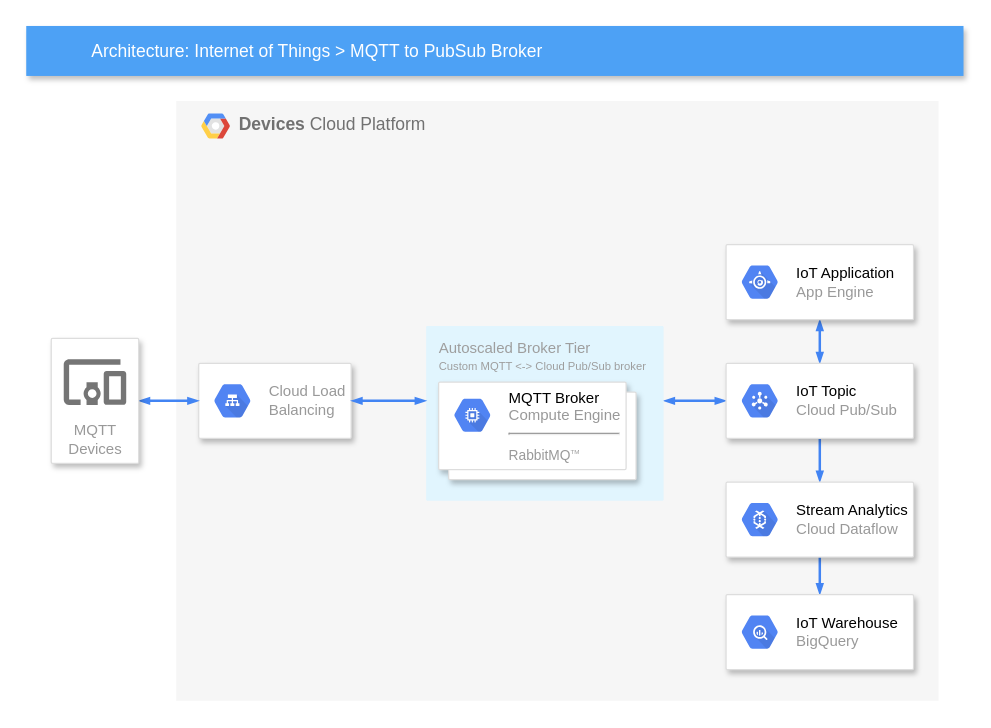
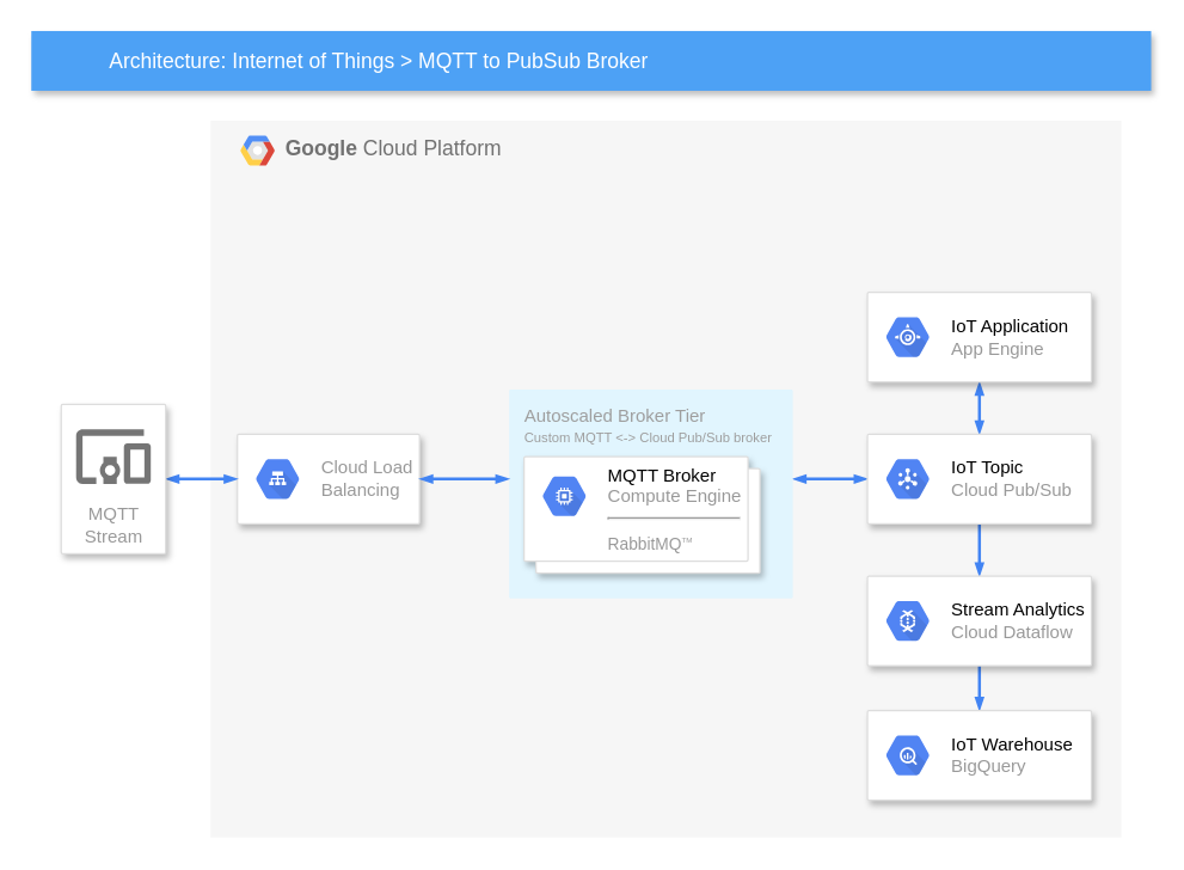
  <mxCell id="0" />
  <mxCell id="1" parent="0" />
- <mxCell id="2" value="&lt;b&gt;Devices &lt;/b&gt;Cloud Platform" style="fillColor=#F6F6F6;strokeColor=none;shadow=0;gradientColor=none;fontSize=14;align=left;spacing=10;fontColor=#717171;9E9E9E;verticalAlign=top;spacingTop=-4;fontStyle=0;spacingLeft=40;html=1;" parent="1" vertex="1"><mxGeometry x="140.5" y="80" width="610" height="480" as="geometry" /></mxCell>
+ <mxCell id="2" value="&lt;b&gt;Google &lt;/b&gt;Cloud Platform" style="fillColor=#F6F6F6;strokeColor=none;shadow=0;gradientColor=none;fontSize=14;align=left;spacing=10;fontColor=#717171;9E9E9E;verticalAlign=top;spacingTop=-4;fontStyle=0;spacingLeft=40;html=1;" parent="1" vertex="1"><mxGeometry x="140.5" y="80" width="610" height="480" as="geometry" /></mxCell>
  <mxCell id="3" value="" style="shape=mxgraph.gcp2.google_cloud_platform;fillColor=#F6F6F6;strokeColor=none;shadow=0;gradientColor=none;" parent="2" vertex="1"><mxGeometry width="23" height="20" relative="1" as="geometry"><mxPoint x="20" y="10" as="offset" /></mxGeometry></mxCell>
  <mxCell id="4" value="" style="strokeColor=#dddddd;fillColor=#ffffff;shadow=1;strokeWidth=1;rounded=1;absoluteArcSize=1;arcSize=2;fontSize=10;fontColor=#9E9E9E;align=center;html=1;" parent="2" vertex="1"><mxGeometry x="18" y="210" width="122" height="60" as="geometry" /></mxCell>
  <mxCell id="5" value="Cloud Load&#10;Balancing" style="dashed=0;connectable=0;html=1;fillColor=#5184F3;strokeColor=none;shape=mxgraph.gcp2.hexIcon;prIcon=cloud_load_balancing;part=1;labelPosition=right;verticalLabelPosition=middle;align=left;verticalAlign=middle;spacingLeft=5;fontColor=#999999;fontSize=12;" parent="4" vertex="1"><mxGeometry y="0.5" width="44" height="39" relative="1" as="geometry"><mxPoint x="5" y="-19.5" as="offset" /></mxGeometry></mxCell>
  <mxCell id="6" style="edgeStyle=elbowEdgeStyle;rounded=0;elbow=vertical;html=1;labelBackgroundColor=none;startArrow=blockThin;startFill=1;startSize=4;endArrow=blockThin;endFill=1;endSize=4;jettySize=auto;orthogonalLoop=1;strokeColor=#4284F3;strokeWidth=2;fontSize=12;fontColor=#000000;align=center;dashed=0;" parent="1" source="7" target="19" edge="1"><mxGeometry relative="1" as="geometry" /></mxCell>
  <mxCell id="7" value="Autoscaled Broker Tier&lt;br&gt;&lt;font style=&quot;font-size: 9px&quot;&gt;Custom MQTT &amp;lt;-&amp;gt; Cloud Pub/Sub broker&lt;/font&gt;&lt;br&gt;" style="rounded=1;absoluteArcSize=1;arcSize=2;html=1;strokeColor=none;gradientColor=none;shadow=0;dashed=0;strokeColor=none;fontSize=12;fontColor=#9E9E9E;align=left;verticalAlign=top;spacing=10;spacingTop=-4;fillColor=#E1F5FE;" parent="1" vertex="1"><mxGeometry x="340.5" y="260" width="190" height="140" as="geometry" /></mxCell>
  <mxCell id="8" value="Architecture: Internet of Things &amp;gt; MQTT to PubSub Broker" style="fillColor=#4DA1F5;strokeColor=none;shadow=1;gradientColor=none;fontSize=14;align=left;spacingLeft=50;fontColor=#ffffff;html=1;" parent="1" vertex="1"><mxGeometry x="20.5" y="20" width="750" height="40" as="geometry" /></mxCell>
  <mxCell id="9" style="edgeStyle=elbowEdgeStyle;rounded=0;elbow=vertical;html=1;labelBackgroundColor=none;startArrow=blockThin;startFill=1;startSize=4;endArrow=blockThin;endFill=1;endSize=4;jettySize=auto;orthogonalLoop=1;strokeColor=#4284F3;strokeWidth=2;fontSize=12;fontColor=#000000;align=center;dashed=0;" parent="1" source="10" target="4" edge="1"><mxGeometry relative="1" as="geometry" /></mxCell>
- <mxCell id="10" value="MQTT&lt;br&gt;Devices&lt;br&gt;" style="strokeColor=#dddddd;fillColor=#ffffff;shadow=1;strokeWidth=1;rounded=1;absoluteArcSize=1;arcSize=2;labelPosition=center;verticalLabelPosition=middle;align=center;verticalAlign=bottom;spacingLeft=0;fontColor=#999999;fontSize=12;whiteSpace=wrap;spacingBottom=2;html=1;" parent="1" vertex="1"><mxGeometry x="40.5" y="270" width="70" height="100" as="geometry" /></mxCell>
+ <mxCell id="10" value="MQTT&lt;br&gt;Stream&lt;br&gt;" style="strokeColor=#dddddd;fillColor=#ffffff;shadow=1;strokeWidth=1;rounded=1;absoluteArcSize=1;arcSize=2;labelPosition=center;verticalLabelPosition=middle;align=center;verticalAlign=bottom;spacingLeft=0;fontColor=#999999;fontSize=12;whiteSpace=wrap;spacingBottom=2;html=1;" parent="1" vertex="1"><mxGeometry x="40.5" y="270" width="70" height="100" as="geometry" /></mxCell>
  <mxCell id="11" value="" style="dashed=0;connectable=0;html=1;fillColor=#757575;strokeColor=none;shape=mxgraph.gcp2.mobile_devices;part=1;" parent="10" vertex="1"><mxGeometry x="0.5" width="50" height="36.5" relative="1" as="geometry"><mxPoint x="-25" y="16.75" as="offset" /></mxGeometry></mxCell>
  <mxCell id="12" style="edgeStyle=elbowEdgeStyle;rounded=0;elbow=vertical;html=1;labelBackgroundColor=none;startArrow=blockThin;startFill=1;startSize=4;endArrow=blockThin;endFill=1;endSize=4;jettySize=auto;orthogonalLoop=1;strokeColor=#4284F3;strokeWidth=2;fontSize=12;fontColor=#000000;align=center;dashed=0;" parent="1" source="4" target="7" edge="1"><mxGeometry relative="1" as="geometry" /></mxCell>
  <mxCell id="13" value="" style="shape=mxgraph.gcp2.doubleRect;strokeColor=#dddddd;fillColor=#ffffff;shadow=1;strokeWidth=1;fontSize=10;fontColor=#9E9E9E;align=center;html=1;" parent="1" vertex="1"><mxGeometry x="350.5" y="305" width="158" height="78" as="geometry" /></mxCell>
  <mxCell id="14" value="&lt;font color=&quot;#000000&quot;&gt;MQTT Broker&lt;/font&gt;&lt;br&gt;Compute Engine&lt;hr&gt;&lt;font&gt;&lt;span style=&quot;font-size: 11px&quot;&gt;RabbitMQ&lt;/span&gt;&lt;sup&gt;&lt;font style=&quot;font-size: 5px&quot;&gt;TM&lt;/font&gt;&lt;/sup&gt;&lt;/font&gt;" style="dashed=0;connectable=0;html=1;fillColor=#5184F3;strokeColor=none;shape=mxgraph.gcp2.hexIcon;prIcon=compute_engine;part=1;labelPosition=right;verticalLabelPosition=middle;align=left;verticalAlign=top;spacingLeft=5;fontColor=#999999;fontSize=12;spacingTop=-8;" parent="13" vertex="1"><mxGeometry width="44" height="39" relative="1" as="geometry"><mxPoint x="5" y="7" as="offset" /></mxGeometry></mxCell>
  <mxCell id="15" style="edgeStyle=elbowEdgeStyle;rounded=0;elbow=vertical;html=1;labelBackgroundColor=none;startArrow=blockThin;startFill=1;startSize=4;endArrow=blockThin;endFill=1;endSize=4;jettySize=auto;orthogonalLoop=1;strokeColor=#4284F3;strokeWidth=2;fontSize=12;fontColor=#000000;align=center;dashed=0;" parent="1" source="16" target="19" edge="1"><mxGeometry relative="1" as="geometry" /></mxCell>
  <mxCell id="16" value="" style="strokeColor=#dddddd;fillColor=#ffffff;shadow=1;strokeWidth=1;rounded=1;absoluteArcSize=1;arcSize=2;fontSize=10;fontColor=#9E9E9E;align=center;html=1;" parent="1" vertex="1"><mxGeometry x="580.5" y="195" width="150" height="60" as="geometry" /></mxCell>
  <mxCell id="17" value="&lt;font color=&quot;#000000&quot;&gt;IoT Application&lt;/font&gt;&lt;br&gt;App Engine" style="dashed=0;connectable=0;html=1;fillColor=#5184F3;strokeColor=none;shape=mxgraph.gcp2.hexIcon;prIcon=app_engine;part=1;labelPosition=right;verticalLabelPosition=middle;align=left;verticalAlign=middle;spacingLeft=5;fontColor=#999999;fontSize=12;" parent="16" vertex="1"><mxGeometry y="0.5" width="44" height="39" relative="1" as="geometry"><mxPoint x="5" y="-19.5" as="offset" /></mxGeometry></mxCell>
  <mxCell id="18" style="edgeStyle=elbowEdgeStyle;rounded=0;elbow=vertical;html=1;labelBackgroundColor=none;startArrow=none;startFill=0;startSize=4;endArrow=blockThin;endFill=1;endSize=4;jettySize=auto;orthogonalLoop=1;strokeColor=#4284F3;strokeWidth=2;fontSize=12;fontColor=#000000;align=center;dashed=0;" parent="1" source="19" target="22" edge="1"><mxGeometry relative="1" as="geometry" /></mxCell>
  <mxCell id="19" value="" style="strokeColor=#dddddd;fillColor=#ffffff;shadow=1;strokeWidth=1;rounded=1;absoluteArcSize=1;arcSize=2;fontSize=10;fontColor=#9E9E9E;align=center;html=1;" parent="1" vertex="1"><mxGeometry x="580.5" y="290" width="150" height="60" as="geometry" /></mxCell>
  <mxCell id="20" value="&lt;font color=&quot;#000000&quot;&gt;IoT Topic&lt;/font&gt;&lt;br&gt;Cloud Pub/Sub" style="dashed=0;connectable=0;html=1;fillColor=#5184F3;strokeColor=none;shape=mxgraph.gcp2.hexIcon;prIcon=cloud_pubsub;part=1;labelPosition=right;verticalLabelPosition=middle;align=left;verticalAlign=middle;spacingLeft=5;fontColor=#999999;fontSize=12;" parent="19" vertex="1"><mxGeometry y="0.5" width="44" height="39" relative="1" as="geometry"><mxPoint x="5" y="-19.5" as="offset" /></mxGeometry></mxCell>
  <mxCell id="21" style="edgeStyle=elbowEdgeStyle;rounded=0;elbow=vertical;html=1;labelBackgroundColor=none;startArrow=none;startFill=0;startSize=4;endArrow=blockThin;endFill=1;endSize=4;jettySize=auto;orthogonalLoop=1;strokeColor=#4284F3;strokeWidth=2;fontSize=12;fontColor=#000000;align=center;dashed=0;" parent="1" source="22" target="24" edge="1"><mxGeometry relative="1" as="geometry" /></mxCell>
  <mxCell id="22" value="" style="strokeColor=#dddddd;fillColor=#ffffff;shadow=1;strokeWidth=1;rounded=1;absoluteArcSize=1;arcSize=2;fontSize=10;fontColor=#9E9E9E;align=center;html=1;" parent="1" vertex="1"><mxGeometry x="580.5" y="385" width="150" height="60" as="geometry" /></mxCell>
  <mxCell id="23" value="&lt;font color=&quot;#000000&quot;&gt;Stream Analytics&lt;/font&gt;&lt;br&gt;Cloud Dataflow" style="dashed=0;connectable=0;html=1;fillColor=#5184F3;strokeColor=none;shape=mxgraph.gcp2.hexIcon;prIcon=cloud_dataflow;part=1;labelPosition=right;verticalLabelPosition=middle;align=left;verticalAlign=middle;spacingLeft=5;fontColor=#999999;fontSize=12;" parent="22" vertex="1"><mxGeometry y="0.5" width="44" height="39" relative="1" as="geometry"><mxPoint x="5" y="-19.5" as="offset" /></mxGeometry></mxCell>
  <mxCell id="24" value="" style="strokeColor=#dddddd;fillColor=#ffffff;shadow=1;strokeWidth=1;rounded=1;absoluteArcSize=1;arcSize=2;fontSize=10;fontColor=#9E9E9E;align=center;html=1;" parent="1" vertex="1"><mxGeometry x="580.5" y="475" width="150" height="60" as="geometry" /></mxCell>
  <mxCell id="25" value="&lt;font color=&quot;#000000&quot;&gt;IoT Warehouse&lt;/font&gt;&lt;br&gt;BigQuery" style="dashed=0;connectable=0;html=1;fillColor=#5184F3;strokeColor=none;shape=mxgraph.gcp2.hexIcon;prIcon=bigquery;part=1;labelPosition=right;verticalLabelPosition=middle;align=left;verticalAlign=middle;spacingLeft=5;fontColor=#999999;fontSize=12;" parent="24" vertex="1"><mxGeometry y="0.5" width="44" height="39" relative="1" as="geometry"><mxPoint x="5" y="-19.5" as="offset" /></mxGeometry></mxCell>
